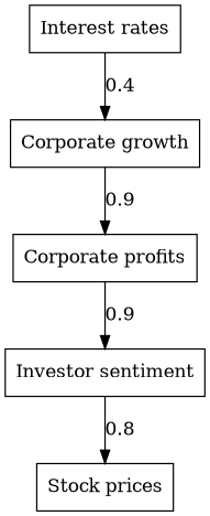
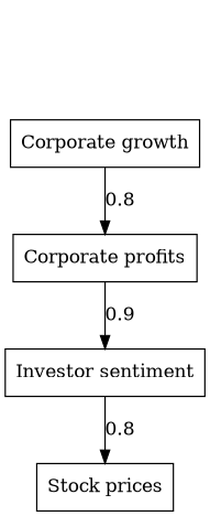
  digraph {
    node [shape=box value=0.8]
    edge [weight=0.9]
    n1 [label="Corporate growth"]
    n2 [label="Corporate profits" value=0.9]
    n3 [label="Investor sentiment"]
    n4 [label="Stock prices"]
-   n5 [label="Interest rates" value=0.1]
-   n1 -> n2 [label=0.9]
+   n1 -> n2 [label=0.8]
    n2 -> n3 [label=0.9]
    n3 -> n4 [label=0.8 weight=0.8]
-   n5 -> n1 [label=0.4 weight=0.4]
  }
